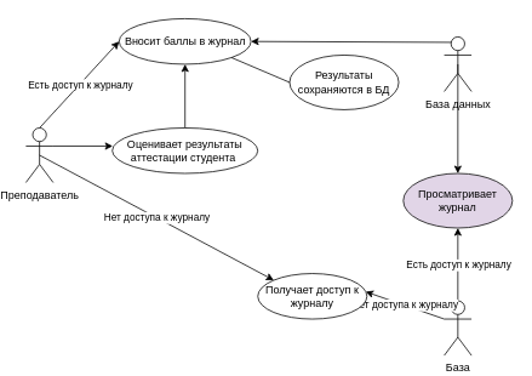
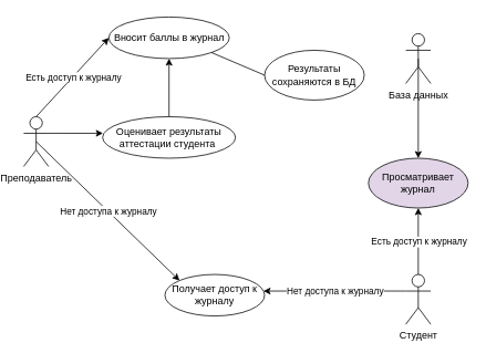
  <mxCell id="0" />
  <mxCell id="1" parent="0" />
- <mxCell id="2" value="База" style="shape=umlActor;verticalLabelPosition=bottom;verticalAlign=top;html=1;outlineConnect=0;" vertex="1" parent="1"><mxGeometry x="480" y="330" width="30" height="60" as="geometry" /></mxCell>
+ <mxCell id="2" value="Студент" style="shape=umlActor;verticalLabelPosition=bottom;verticalAlign=top;html=1;outlineConnect=0;" vertex="1" parent="1"><mxGeometry x="480" y="330" width="30" height="60" as="geometry" /></mxCell>
  <mxCell id="3" value="Преподаватель" style="shape=umlActor;verticalLabelPosition=bottom;verticalAlign=top;html=1;outlineConnect=0;" vertex="1" parent="1"><mxGeometry x="20" y="140" width="30" height="60" as="geometry" /></mxCell>
  <mxCell id="4" value="База данных" style="shape=umlActor;verticalLabelPosition=bottom;verticalAlign=top;html=1;outlineConnect=0;" vertex="1" parent="1"><mxGeometry x="480" y="40" width="30" height="60" as="geometry" /></mxCell>
  <mxCell id="5" value="Оценивает результаты аттестации студента&amp;nbsp;" style="ellipse;whiteSpace=wrap;html=1;" vertex="1" parent="1"><mxGeometry x="115" y="140" width="160" height="50" as="geometry" /></mxCell>
  <mxCell id="6" value="" style="endArrow=classic;html=1;rounded=0;exitX=1;exitY=0.333;exitDx=0;exitDy=0;exitPerimeter=0;entryX=0.003;entryY=0.4;entryDx=0;entryDy=0;entryPerimeter=0;" edge="1" parent="1" source="3" target="5"><mxGeometry width="50" height="50" relative="1" as="geometry"><mxPoint x="300" y="20" as="sourcePoint" /><mxPoint x="350" y="-30" as="targetPoint" /></mxGeometry></mxCell>
  <mxCell id="7" value="" style="endArrow=classic;html=1;rounded=0;exitX=0.5;exitY=0;exitDx=0;exitDy=0;" edge="1" parent="1" source="5" target="8"><mxGeometry width="50" height="50" relative="1" as="geometry"><mxPoint x="300" y="220" as="sourcePoint" /><mxPoint x="175" y="40" as="targetPoint" /></mxGeometry></mxCell>
  <mxCell id="8" value="Вносит баллы в журнал" style="ellipse;whiteSpace=wrap;html=1;" vertex="1" parent="1"><mxGeometry x="122.5" y="20" width="145" height="50" as="geometry" /></mxCell>
- <mxCell id="9" value="" style="endArrow=classic;html=1;rounded=0;exitX=0.25;exitY=0.1;exitDx=0;exitDy=0;exitPerimeter=0;entryX=1;entryY=0.5;entryDx=0;entryDy=0;" edge="1" parent="1" source="4" target="8"><mxGeometry width="50" height="50" relative="1" as="geometry"><mxPoint x="300" y="220" as="sourcePoint" /><mxPoint x="350" y="170" as="targetPoint" /></mxGeometry></mxCell>
  <mxCell id="10" value="" style="endArrow=none;html=1;rounded=0;exitX=1;exitY=1;exitDx=0;exitDy=0;entryX=0;entryY=0.5;entryDx=0;entryDy=0;" edge="1" parent="1" source="8" target="11"><mxGeometry width="50" height="50" relative="1" as="geometry"><mxPoint x="300" y="120" as="sourcePoint" /><mxPoint x="350" y="70" as="targetPoint" /></mxGeometry></mxCell>
  <mxCell id="11" value="Результаты сохраняются в БД" style="ellipse;whiteSpace=wrap;html=1;" vertex="1" parent="1"><mxGeometry x="310" y="60" width="120" height="60" as="geometry" /></mxCell>
  <mxCell id="12" value="Просматривает журнал" style="ellipse;whiteSpace=wrap;html=1;fillColor=#e1d5e7;" vertex="1" parent="1"><mxGeometry x="435" y="190" width="120" height="60" as="geometry" /></mxCell>
  <mxCell id="13" value="" style="endArrow=classic;html=1;rounded=0;entryX=0.5;entryY=0;entryDx=0;entryDy=0;exitX=0.5;exitY=0.5;exitDx=0;exitDy=0;exitPerimeter=0;" edge="1" parent="1" source="4" target="12"><mxGeometry width="50" height="50" relative="1" as="geometry"><mxPoint x="300" y="210" as="sourcePoint" /><mxPoint x="350" y="160" as="targetPoint" /></mxGeometry></mxCell>
  <mxCell id="14" value="" style="endArrow=classic;html=1;rounded=0;exitX=0.5;exitY=0;exitDx=0;exitDy=0;exitPerimeter=0;entryX=0;entryY=0.5;entryDx=0;entryDy=0;" edge="1" parent="1" source="3" target="8"><mxGeometry relative="1" as="geometry"><mxPoint x="-10" y="90" as="sourcePoint" /><mxPoint x="90" y="90" as="targetPoint" /></mxGeometry></mxCell>
  <mxCell id="15" value="Есть доступ к журналу" style="edgeLabel;resizable=0;html=1;align=center;verticalAlign=middle;" connectable="0" vertex="1" parent="14"><mxGeometry relative="1" as="geometry" /></mxCell>
  <mxCell id="16" value="" style="endArrow=classic;html=1;rounded=0;exitX=0.5;exitY=0;exitDx=0;exitDy=0;exitPerimeter=0;entryX=0.5;entryY=1;entryDx=0;entryDy=0;" edge="1" parent="1" source="2" target="12"><mxGeometry relative="1" as="geometry"><mxPoint x="330" y="395" as="sourcePoint" /><mxPoint x="470" y="350" as="targetPoint" /></mxGeometry></mxCell>
  <mxCell id="17" value="Есть доступ к журналу" style="edgeLabel;resizable=0;html=1;align=center;verticalAlign=middle;" connectable="0" vertex="1" parent="16"><mxGeometry relative="1" as="geometry" /></mxCell>
  <mxCell id="18" value="" style="endArrow=classic;html=1;rounded=0;entryX=0;entryY=0;entryDx=0;entryDy=0;exitX=0.5;exitY=0.5;exitDx=0;exitDy=0;exitPerimeter=0;" edge="1" parent="1" source="3" target="22"><mxGeometry relative="1" as="geometry"><mxPoint x="-10" y="130" as="sourcePoint" /><mxPoint x="70" y="180" as="targetPoint" /></mxGeometry></mxCell>
  <mxCell id="19" value="Нет доступа к журналу" style="edgeLabel;resizable=0;html=1;align=center;verticalAlign=middle;" connectable="0" vertex="1" parent="18"><mxGeometry relative="1" as="geometry" /></mxCell>
  <mxCell id="20" value="" style="endArrow=classic;html=1;rounded=0;entryX=0.988;entryY=0.4;entryDx=0;entryDy=0;exitX=0;exitY=0.333;exitDx=0;exitDy=0;exitPerimeter=0;entryPerimeter=0;" edge="1" parent="1" source="2" target="22"><mxGeometry relative="1" as="geometry"><mxPoint x="610" y="310" as="sourcePoint" /><mxPoint x="610" y="345" as="targetPoint" /></mxGeometry></mxCell>
  <mxCell id="21" value="Нет доступа к журналу" style="edgeLabel;resizable=0;html=1;align=center;verticalAlign=middle;" connectable="0" vertex="1" parent="20"><mxGeometry relative="1" as="geometry" /></mxCell>
- <mxCell id="22" value="Получает доступ к журналу" style="ellipse;whiteSpace=wrap;html=1;" vertex="1" parent="1"><mxGeometry x="275" y="300" width="120" height="50" as="geometry" /></mxCell>
+ <mxCell id="22" value="Получает доступ к журналу" style="ellipse;whiteSpace=wrap;html=1;" vertex="1" parent="1"><mxGeometry x="190" y="330" width="120" height="50" as="geometry" /></mxCell>
